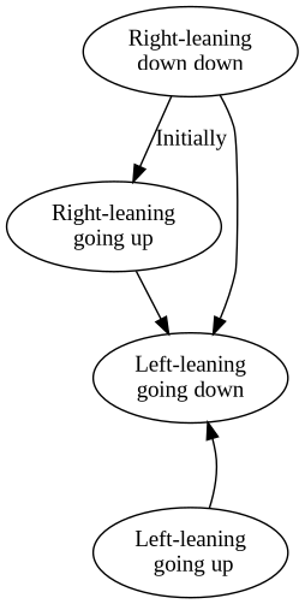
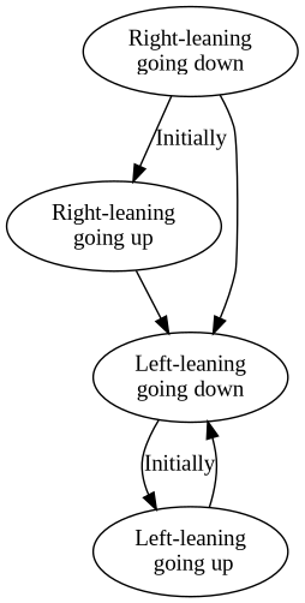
  digraph {
    fontname="Liberation Serif"
    node [fontname="Liberation Serif"]
    edge [fontname="Liberation Serif"]
    n1 [label="Right-leaning\ngoing up"]
    n2 [label="Left-leaning\ngoing down"]
    n3 [label="Left-leaning\n going up"]
-   n4 [label="Right-leaning\ndown down"]
+   n4 [label="Right-leaning\ngoing down"]
    n1 -> n2
+   n2 -> n3 [label=Initially]
    n3 -> n2
    n4 -> n1 [label=Initially]
    n4 -> n2
  }
